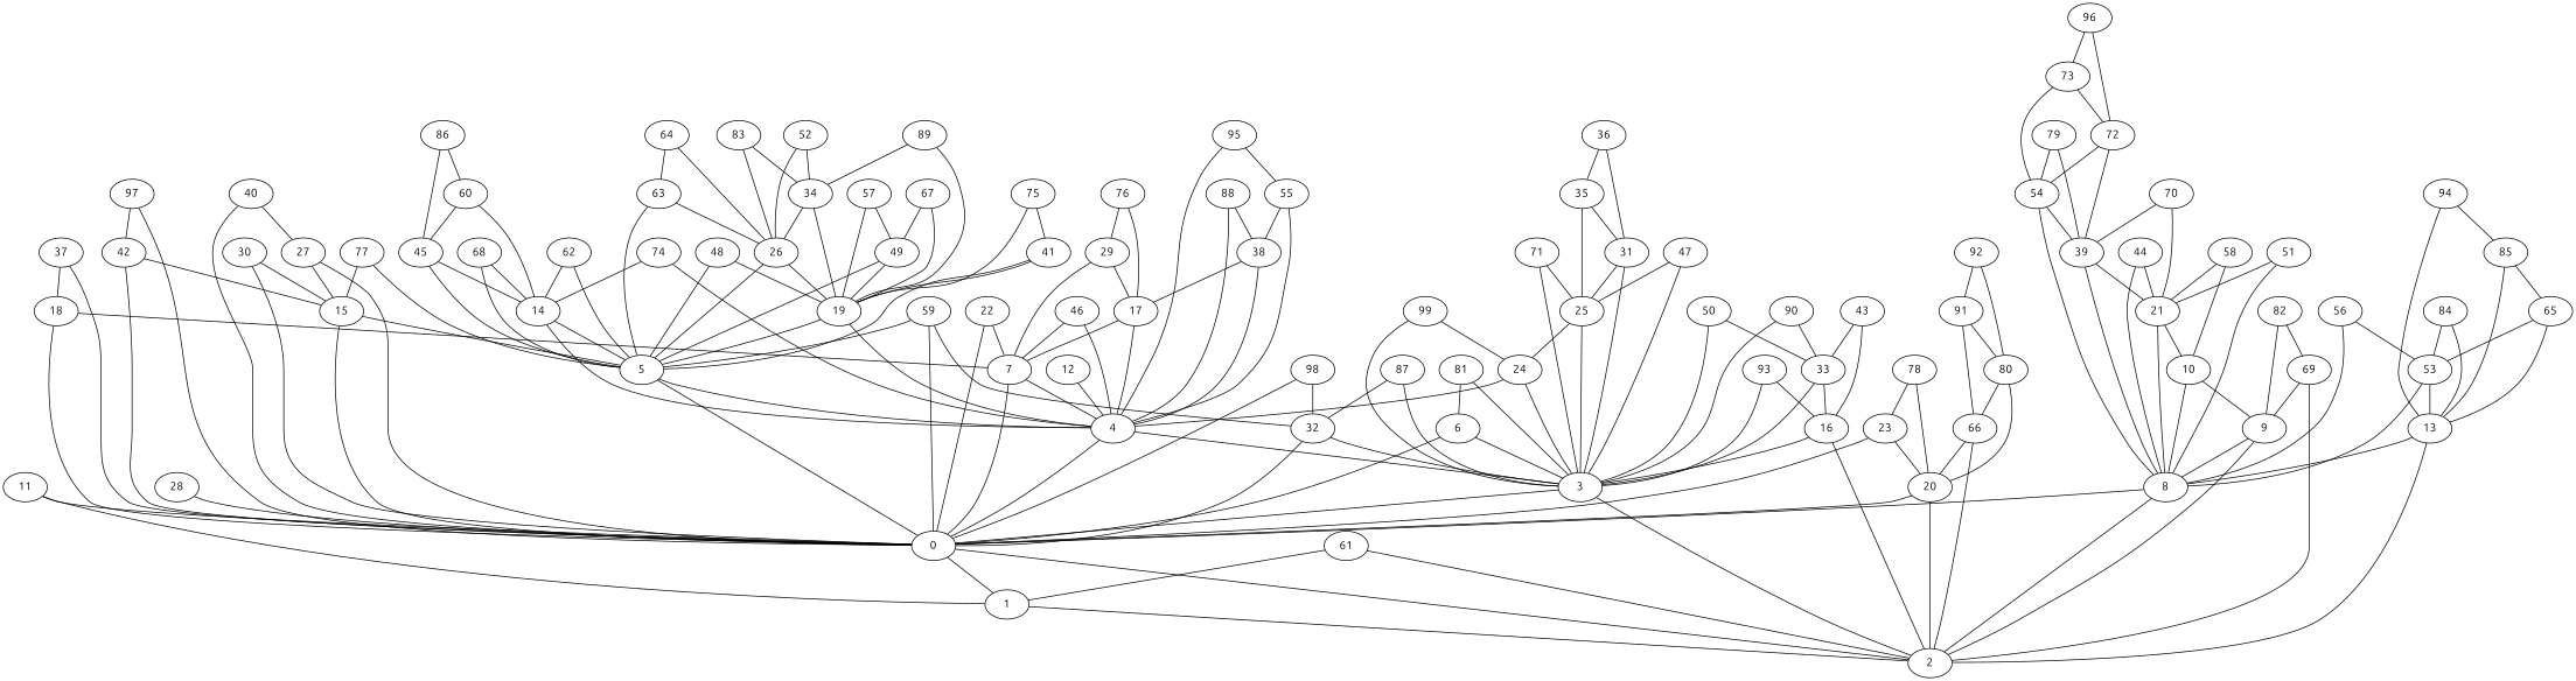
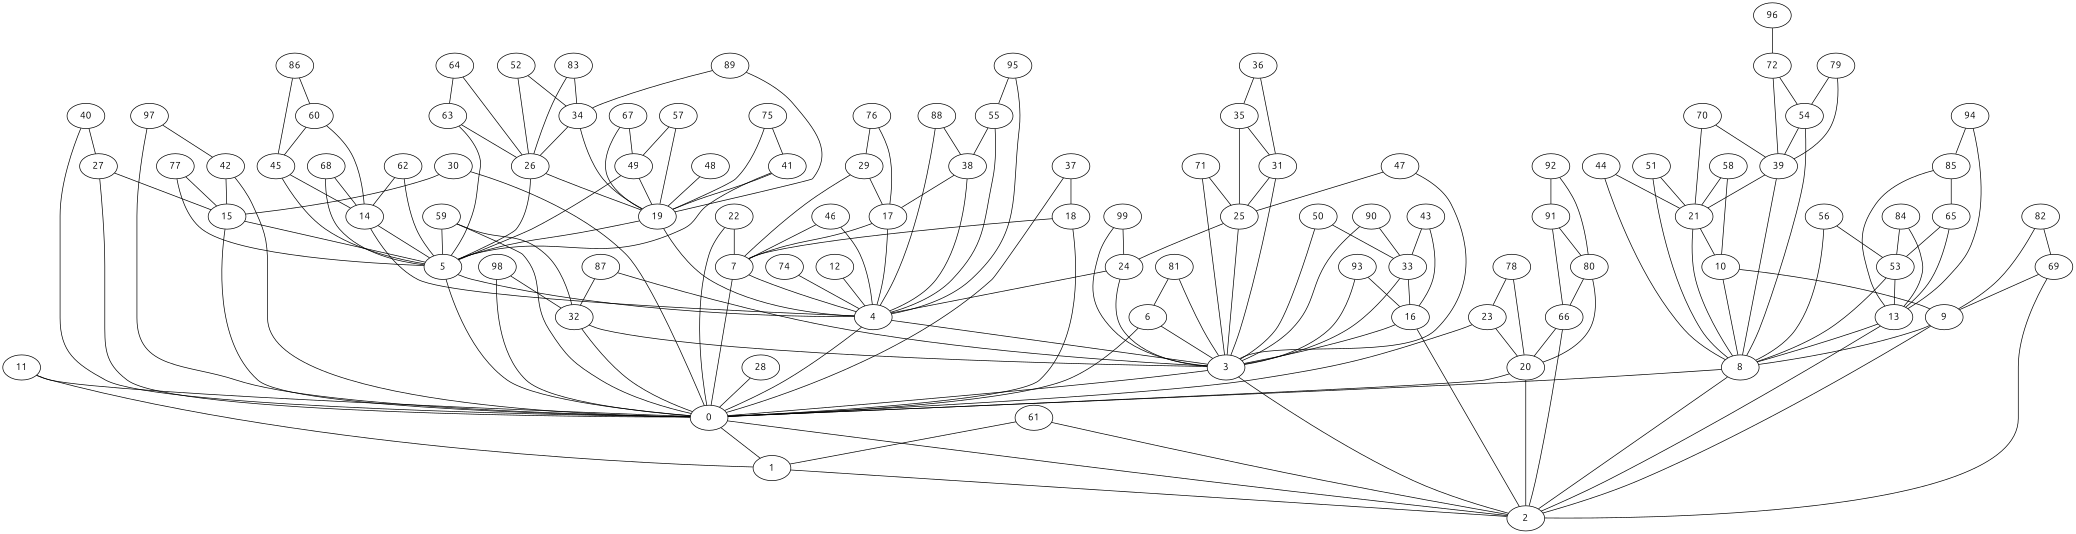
  graph {
    fontname=Ubuntu
    node [fontname=Ubuntu]
    edge [fontname=Ubuntu]
    0
    1
    2
    3
    4
    5
    6
    7
    8
    9
    10
    11
    12
    13
    14
    15
    16
    17
    18
    19
    20
    21
    22
    23
    24
    25
    26
    27
    28
    29
    30
    31
    32
    33
    34
    35
    36
    37
    38
    39
    40
    41
    42
    43
    44
    45
    46
    47
    48
    49
    50
    51
    52
    53
    54
    55
    56
    57
    58
    59
    60
    61
    62
    63
    64
    65
    66
    67
    68
    69
    70
    71
    72
-   73
    74
    75
    76
    77
    78
    79
    80
    81
    82
    83
    84
    85
    86
    87
    88
    89
    90
    91
    92
    93
    94
    95
    96
    97
    98
    99
    0 -- 1
    0 -- 2
    1 -- 2
    3 -- 0
    3 -- 2
    4 -- 0
    4 -- 3
    5 -- 0
    5 -- 4
    6 -- 0
    6 -- 3
    7 -- 0
    7 -- 4
    8 -- 0
    8 -- 2
    9 -- 2
    9 -- 8
    10 -- 8
    10 -- 9
    11 -- 0
    11 -- 1
    12 -- 4
    13 -- 2
    13 -- 8
    14 -- 4
    14 -- 5
    15 -- 0
    15 -- 5
    16 -- 2
    16 -- 3
    17 -- 4
    17 -- 7
    18 -- 0
    18 -- 7
    19 -- 4
    19 -- 5
    20 -- 0
    20 -- 2
    21 -- 8
    21 -- 10
    22 -- 0
    22 -- 7
    23 -- 0
    23 -- 20
    24 -- 3
    24 -- 4
    25 -- 3
    25 -- 24
    26 -- 5
    26 -- 19
    27 -- 0
    27 -- 15
    28 -- 0
    29 -- 7
    29 -- 17
    30 -- 0
    30 -- 15
    31 -- 3
    31 -- 25
    32 -- 0
    32 -- 3
    33 -- 3
    33 -- 16
    34 -- 19
    34 -- 26
    35 -- 25
    35 -- 31
    36 -- 31
    36 -- 35
    37 -- 0
    37 -- 18
    38 -- 4
    38 -- 17
    39 -- 8
    39 -- 21
    40 -- 0
    40 -- 27
    41 -- 5
    41 -- 19
    42 -- 0
    42 -- 15
    43 -- 16
    43 -- 33
    44 -- 8
    44 -- 21
    45 -- 5
    45 -- 14
    46 -- 4
    46 -- 7
    47 -- 3
    47 -- 25
-   48 -- 5
    48 -- 19
    49 -- 5
    49 -- 19
    50 -- 3
    50 -- 33
    51 -- 8
    51 -- 21
    52 -- 26
    52 -- 34
    53 -- 8
    53 -- 13
    54 -- 8
    54 -- 39
    55 -- 4
    55 -- 38
    56 -- 8
    56 -- 53
    57 -- 19
    57 -- 49
    58 -- 10
    58 -- 21
    59 -- 0
    59 -- 5
    59 -- 32
    60 -- 14
    60 -- 45
    61 -- 1
    61 -- 2
    62 -- 5
    62 -- 14
    63 -- 5
    63 -- 26
    64 -- 26
    64 -- 63
    65 -- 13
    65 -- 53
    66 -- 2
    66 -- 20
    67 -- 19
    67 -- 49
    68 -- 5
    68 -- 14
    69 -- 2
    69 -- 9
    70 -- 21
    70 -- 39
    71 -- 3
    71 -- 25
    72 -- 39
    72 -- 54
-   73 -- 54
-   73 -- 72
    74 -- 4
-   74 -- 14
    75 -- 19
    75 -- 41
    76 -- 17
    76 -- 29
    77 -- 5
    77 -- 15
    78 -- 20
    78 -- 23
    79 -- 39
    79 -- 54
    80 -- 20
    80 -- 66
    81 -- 3
    81 -- 6
    82 -- 9
    82 -- 69
    83 -- 26
    83 -- 34
    84 -- 13
    84 -- 53
    85 -- 13
    85 -- 65
    86 -- 45
    86 -- 60
    87 -- 3
    87 -- 32
    88 -- 4
    88 -- 38
    89 -- 19
    89 -- 34
    90 -- 3
    90 -- 33
    91 -- 66
    91 -- 80
    92 -- 80
    92 -- 91
    93 -- 3
    93 -- 16
    94 -- 13
    94 -- 85
    95 -- 4
    95 -- 55
    96 -- 72
-   96 -- 73
    97 -- 0
    97 -- 42
    98 -- 0
    98 -- 32
    99 -- 3
    99 -- 24
  }
